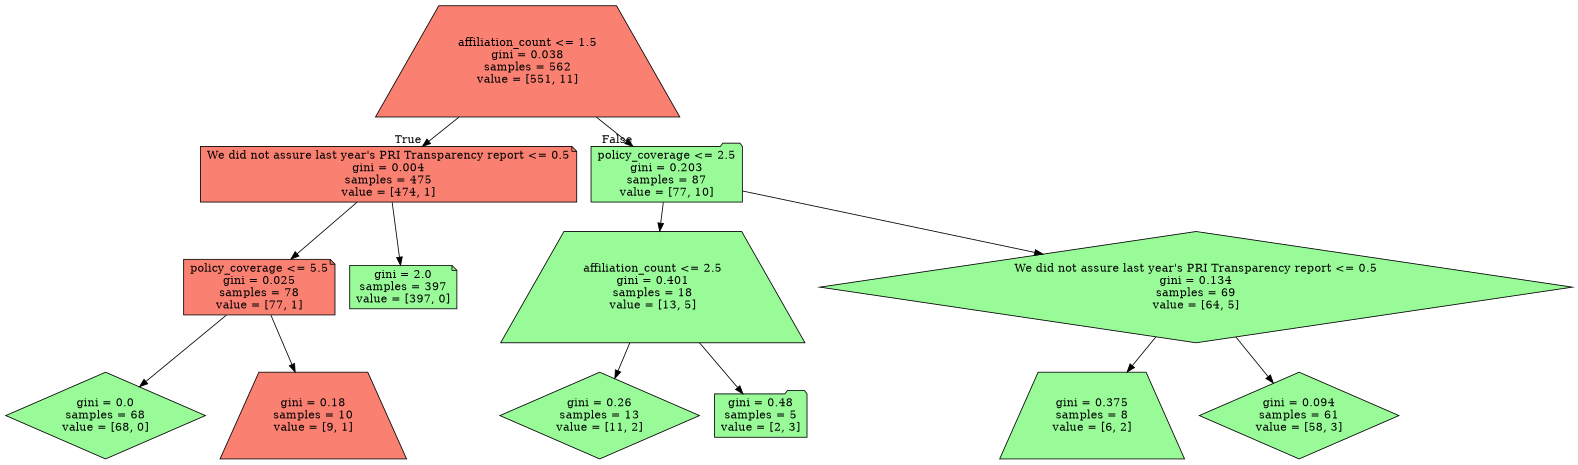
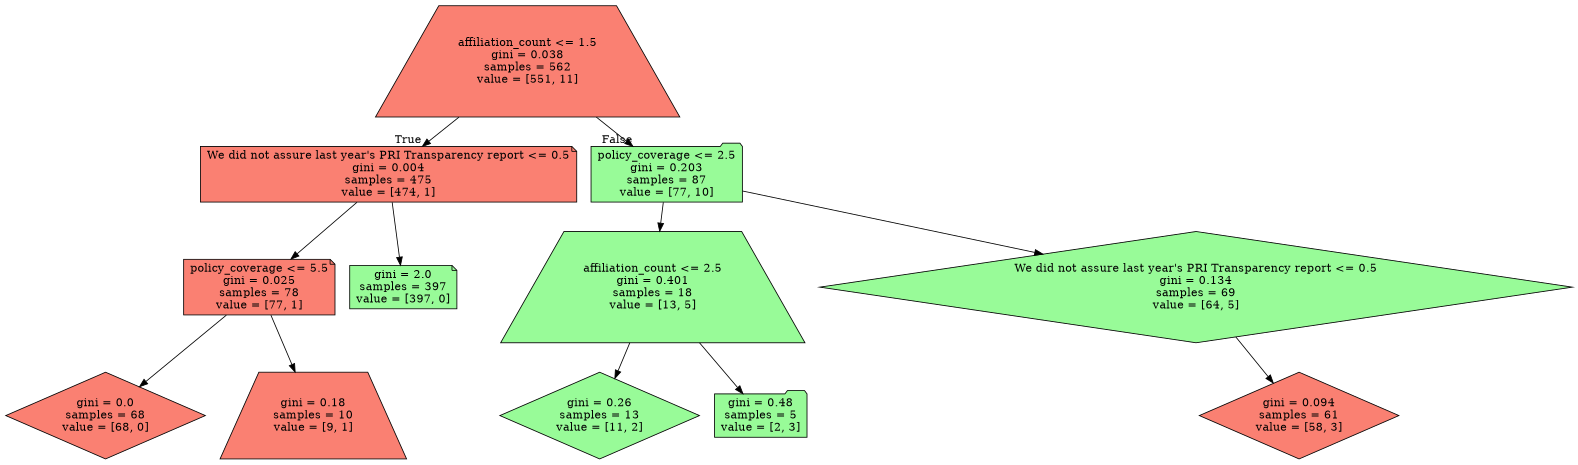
  digraph {
    node [fillcolor=palegreen shape=trapezium style=filled]
    n1 [fillcolor=salmon label="affiliation_count <= 1.5\ngini = 0.038\nsamples = 562\nvalue = [551, 11]"]
    n2 [fillcolor=salmon label="We did not assure last year's PRI Transparency report <= 0.5\ngini = 0.004\nsamples = 475\nvalue = [474, 1]" shape=note]
    n3 [label="policy_coverage <= 2.5\ngini = 0.203\nsamples = 87\nvalue = [77, 10]" shape=folder]
    n4 [fillcolor=salmon label="policy_coverage <= 5.5\ngini = 0.025\nsamples = 78\nvalue = [77, 1]" shape=note]
    n5 [label="gini = 2.0\nsamples = 397\nvalue = [397, 0]" shape=note]
    n6 [label="affiliation_count <= 2.5\ngini = 0.401\nsamples = 18\nvalue = [13, 5]"]
    n7 [label="We did not assure last year's PRI Transparency report <= 0.5\ngini = 0.134\nsamples = 69\nvalue = [64, 5]" shape=diamond]
-   n8 [label="gini = 0.0\nsamples = 68\nvalue = [68, 0]" shape=diamond]
+   n8 [fillcolor=salmon label="gini = 0.0\nsamples = 68\nvalue = [68, 0]" shape=diamond]
    n9 [fillcolor=salmon label="gini = 0.18\nsamples = 10\nvalue = [9, 1]"]
    n10 [label="gini = 0.26\nsamples = 13\nvalue = [11, 2]" shape=diamond]
    n11 [label="gini = 0.48\nsamples = 5\nvalue = [2, 3]" shape=folder]
-   n12 [label="gini = 0.375\nsamples = 8\nvalue = [6, 2]"]
-   n13 [label="gini = 0.094\nsamples = 61\nvalue = [58, 3]" shape=diamond]
+   n13 [fillcolor=salmon label="gini = 0.094\nsamples = 61\nvalue = [58, 3]" shape=diamond]
    n1 -> n2 [headlabel=True labelangle=45 labeldistance=2.5]
    n1 -> n3 [headlabel=False labelangle=-45 labeldistance=2.5]
    n2 -> n4
    n2 -> n5
    n3 -> n6
    n3 -> n7
    n4 -> n8
    n4 -> n9
    n6 -> n10
    n6 -> n11
-   n7 -> n12
    n7 -> n13
  }
